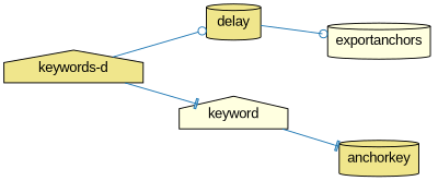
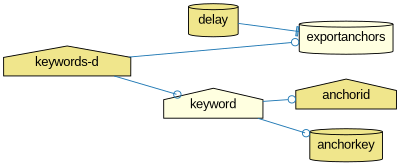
  strict digraph {
    rankdir=LR
    node [fillcolor=khaki fontname=Arial shape=house style=filled]
    edge [arrowhead=tee color="#1f78b4" fillcolor="#a6cee3"]
    n1 [label="keywords-d"]
    n2 [label=delay shape=cylinder]
    n3 [fillcolor=lightyellow label=keyword]
    n4 [fillcolor=lightyellow label=exportanchors shape=cylinder]
+   n5 [label=anchorid]
    n6 [label=anchorkey shape=cylinder]
-   n1 -> n2 [arrowhead=odot]
-   n1 -> n3
-   n2 -> n4 [arrowhead=odot]
-   n3 -> n6
+   n1 -> n4 [arrowhead=odot]
+   n1 -> n3 [arrowhead=odot]
+   n2 -> n4
+   n3 -> n5 [arrowhead=odot]
+   n3 -> n6 [arrowhead=odot]
  }
